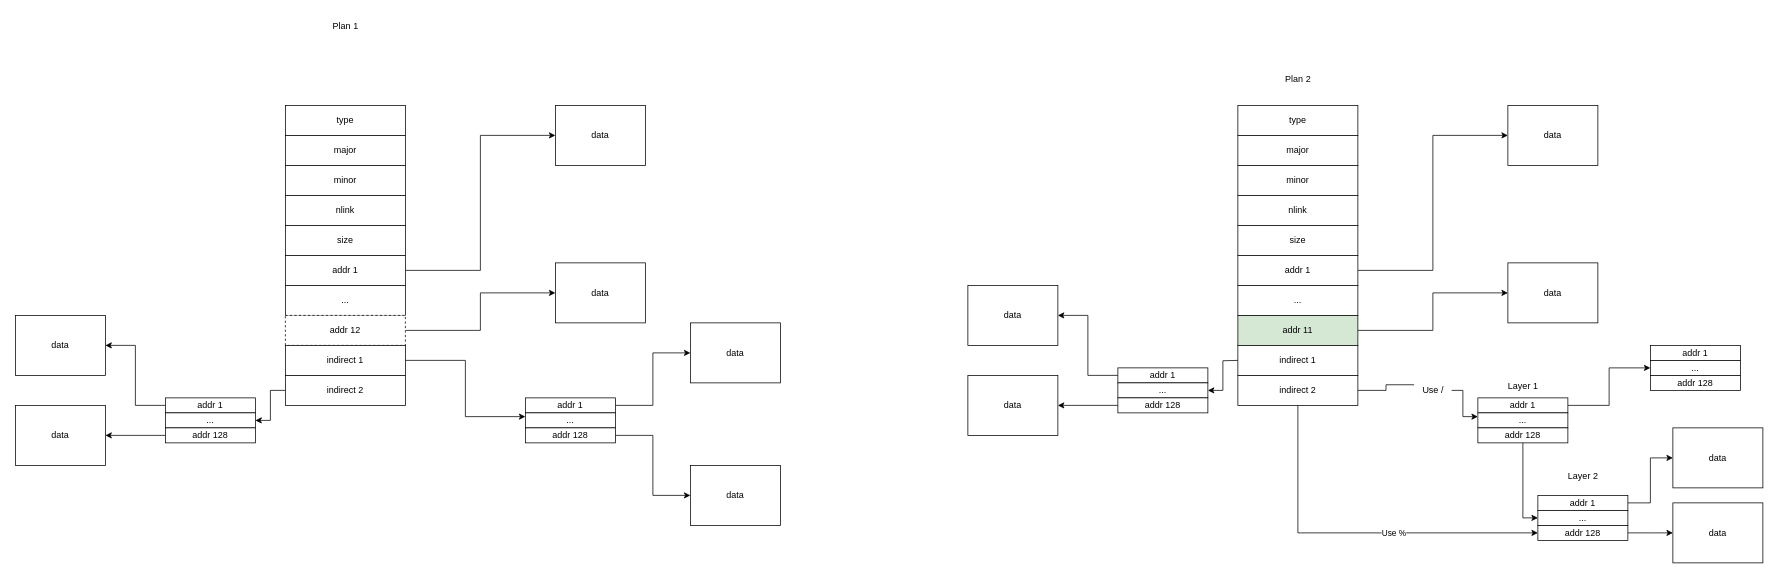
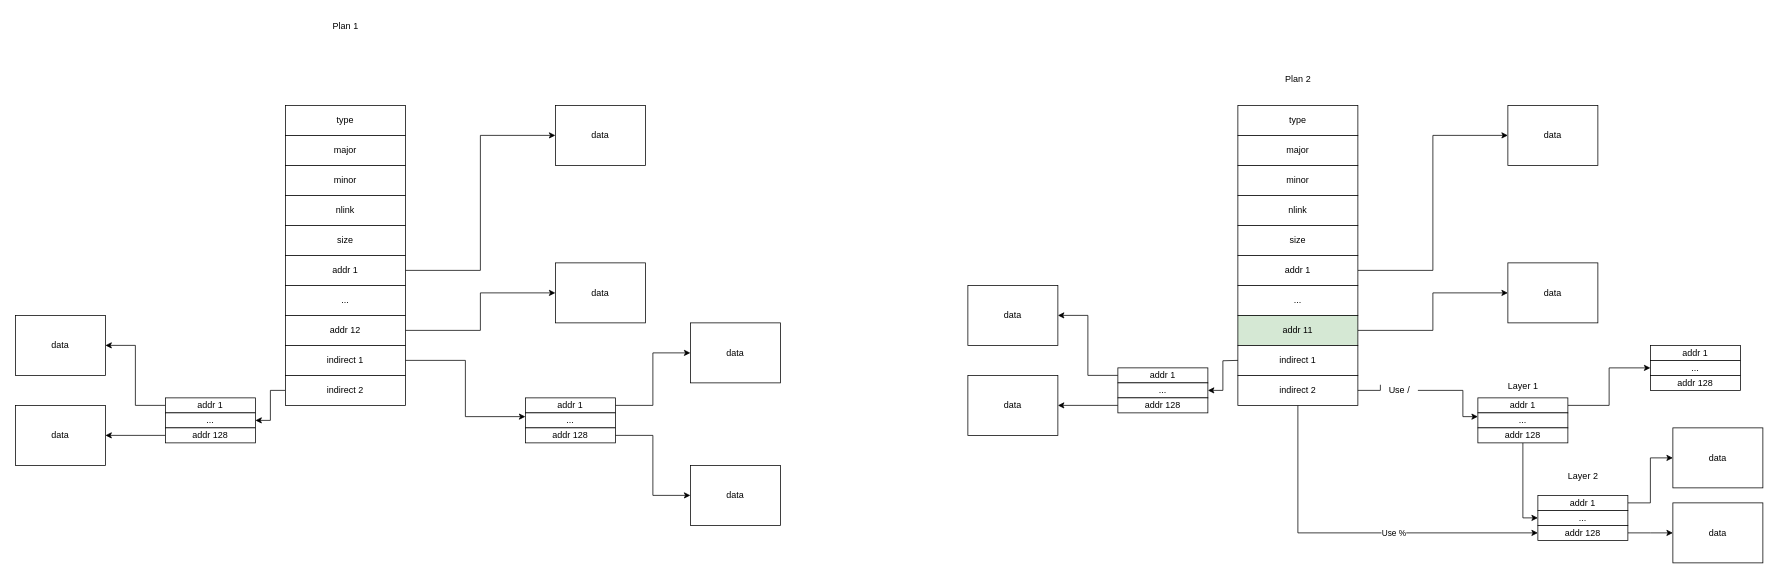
  <mxCell id="0" />
  <mxCell id="1" parent="0" />
  <mxCell id="2" value="type" style="rounded=0;whiteSpace=wrap;html=1;" parent="1" vertex="1"><mxGeometry x="380" y="140" width="160" height="40" as="geometry" /></mxCell>
  <mxCell id="3" value="major" style="rounded=0;whiteSpace=wrap;html=1;" parent="1" vertex="1"><mxGeometry x="380" y="180" width="160" height="40" as="geometry" /></mxCell>
  <mxCell id="4" value="minor" style="rounded=0;whiteSpace=wrap;html=1;" parent="1" vertex="1"><mxGeometry x="380" y="220" width="160" height="40" as="geometry" /></mxCell>
  <mxCell id="5" value="nlink" style="rounded=0;whiteSpace=wrap;html=1;" parent="1" vertex="1"><mxGeometry x="380" y="260" width="160" height="40" as="geometry" /></mxCell>
  <mxCell id="6" value="size" style="rounded=0;whiteSpace=wrap;html=1;" parent="1" vertex="1"><mxGeometry x="380" y="300" width="160" height="40" as="geometry" /></mxCell>
  <mxCell id="7" style="edgeStyle=orthogonalEdgeStyle;rounded=0;orthogonalLoop=1;jettySize=auto;html=1;entryX=0;entryY=0.5;entryDx=0;entryDy=0;" parent="1" source="8" target="12" edge="1"><mxGeometry relative="1" as="geometry" /></mxCell>
  <mxCell id="8" value="addr 1" style="rounded=0;whiteSpace=wrap;html=1;" parent="1" vertex="1"><mxGeometry x="380" y="340" width="160" height="40" as="geometry" /></mxCell>
  <mxCell id="9" value="..." style="rounded=0;whiteSpace=wrap;html=1;" parent="1" vertex="1"><mxGeometry x="380" y="380" width="160" height="40" as="geometry" /></mxCell>
  <mxCell id="10" style="edgeStyle=orthogonalEdgeStyle;rounded=0;orthogonalLoop=1;jettySize=auto;html=1;entryX=0;entryY=0.5;entryDx=0;entryDy=0;" parent="1" source="11" target="13" edge="1"><mxGeometry relative="1" as="geometry" /></mxCell>
- <mxCell id="11" value="addr 12" style="rounded=0;whiteSpace=wrap;html=1;dashed=1;" parent="1" vertex="1"><mxGeometry x="380" y="420" width="160" height="40" as="geometry" /></mxCell>
+ <mxCell id="11" value="addr 12" style="rounded=0;whiteSpace=wrap;html=1;" parent="1" vertex="1"><mxGeometry x="380" y="420" width="160" height="40" as="geometry" /></mxCell>
  <mxCell id="12" value="data" style="rounded=0;whiteSpace=wrap;html=1;" parent="1" vertex="1"><mxGeometry x="740" y="140" width="120" height="80" as="geometry" /></mxCell>
  <mxCell id="13" value="data" style="rounded=0;whiteSpace=wrap;html=1;" parent="1" vertex="1"><mxGeometry x="740" y="350" width="120" height="80" as="geometry" /></mxCell>
  <mxCell id="14" style="edgeStyle=orthogonalEdgeStyle;rounded=0;orthogonalLoop=1;jettySize=auto;html=1;entryX=0;entryY=0.25;entryDx=0;entryDy=0;" parent="1" source="15" target="20" edge="1"><mxGeometry relative="1" as="geometry" /></mxCell>
  <mxCell id="15" value="indirect 1" style="rounded=0;whiteSpace=wrap;html=1;" parent="1" vertex="1"><mxGeometry x="380" y="460" width="160" height="40" as="geometry" /></mxCell>
  <mxCell id="16" style="edgeStyle=orthogonalEdgeStyle;rounded=0;orthogonalLoop=1;jettySize=auto;html=1;entryX=1;entryY=0.5;entryDx=0;entryDy=0;" parent="1" source="17" target="27" edge="1"><mxGeometry relative="1" as="geometry" /></mxCell>
  <mxCell id="17" value="indirect 2" style="rounded=0;whiteSpace=wrap;html=1;" parent="1" vertex="1"><mxGeometry x="380" y="500" width="160" height="40" as="geometry" /></mxCell>
  <mxCell id="18" style="edgeStyle=orthogonalEdgeStyle;rounded=0;orthogonalLoop=1;jettySize=auto;html=1;entryX=0;entryY=0.5;entryDx=0;entryDy=0;" parent="1" source="19" target="23" edge="1"><mxGeometry relative="1" as="geometry" /></mxCell>
  <mxCell id="19" value="addr 1" style="rounded=0;whiteSpace=wrap;html=1;" parent="1" vertex="1"><mxGeometry x="700" y="530" width="120" height="20" as="geometry" /></mxCell>
  <mxCell id="20" value="..." style="rounded=0;whiteSpace=wrap;html=1;" parent="1" vertex="1"><mxGeometry x="700" y="550" width="120" height="20" as="geometry" /></mxCell>
  <mxCell id="21" style="edgeStyle=orthogonalEdgeStyle;rounded=0;orthogonalLoop=1;jettySize=auto;html=1;entryX=0;entryY=0.5;entryDx=0;entryDy=0;" parent="1" source="22" target="24" edge="1"><mxGeometry relative="1" as="geometry" /></mxCell>
  <mxCell id="22" value="addr 128" style="rounded=0;whiteSpace=wrap;html=1;" parent="1" vertex="1"><mxGeometry x="700" y="570" width="120" height="20" as="geometry" /></mxCell>
  <mxCell id="23" value="data" style="rounded=0;whiteSpace=wrap;html=1;" parent="1" vertex="1"><mxGeometry x="920" y="430" width="120" height="80" as="geometry" /></mxCell>
  <mxCell id="24" value="data" style="rounded=0;whiteSpace=wrap;html=1;" parent="1" vertex="1"><mxGeometry x="920" y="620" width="120" height="80" as="geometry" /></mxCell>
  <mxCell id="25" style="edgeStyle=orthogonalEdgeStyle;rounded=0;orthogonalLoop=1;jettySize=auto;html=1;entryX=1;entryY=0.5;entryDx=0;entryDy=0;" parent="1" source="26" target="30" edge="1"><mxGeometry relative="1" as="geometry" /></mxCell>
  <mxCell id="26" value="addr 1" style="rounded=0;whiteSpace=wrap;html=1;" parent="1" vertex="1"><mxGeometry x="220" y="530" width="120" height="20" as="geometry" /></mxCell>
  <mxCell id="27" value="..." style="rounded=0;whiteSpace=wrap;html=1;" parent="1" vertex="1"><mxGeometry x="220" y="550" width="120" height="20" as="geometry" /></mxCell>
  <mxCell id="28" style="edgeStyle=orthogonalEdgeStyle;rounded=0;orthogonalLoop=1;jettySize=auto;html=1;entryX=1;entryY=0.5;entryDx=0;entryDy=0;" parent="1" source="29" target="31" edge="1"><mxGeometry relative="1" as="geometry"><Array as="points"><mxPoint x="140" y="580" /></Array></mxGeometry></mxCell>
  <mxCell id="29" value="addr 128" style="rounded=0;whiteSpace=wrap;html=1;" parent="1" vertex="1"><mxGeometry x="220" y="570" width="120" height="20" as="geometry" /></mxCell>
  <mxCell id="30" value="data" style="rounded=0;whiteSpace=wrap;html=1;" parent="1" vertex="1"><mxGeometry x="20" y="420" width="120" height="80" as="geometry" /></mxCell>
  <mxCell id="31" value="data" style="rounded=0;whiteSpace=wrap;html=1;" parent="1" vertex="1"><mxGeometry x="20" y="540" width="120" height="80" as="geometry" /></mxCell>
  <mxCell id="32" value="Plan 1" style="text;html=1;align=center;verticalAlign=middle;resizable=0;points=[];autosize=1;strokeColor=none;fillColor=none;" parent="1" vertex="1"><mxGeometry x="430" y="20" width="60" height="30" as="geometry" /></mxCell>
  <mxCell id="33" value="type" style="rounded=0;whiteSpace=wrap;html=1;" parent="1" vertex="1"><mxGeometry x="1650" y="140" width="160" height="40" as="geometry" /></mxCell>
  <mxCell id="34" value="major" style="rounded=0;whiteSpace=wrap;html=1;" parent="1" vertex="1"><mxGeometry x="1650" y="180" width="160" height="40" as="geometry" /></mxCell>
  <mxCell id="35" value="minor" style="rounded=0;whiteSpace=wrap;html=1;" parent="1" vertex="1"><mxGeometry x="1650" y="220" width="160" height="40" as="geometry" /></mxCell>
  <mxCell id="36" value="nlink" style="rounded=0;whiteSpace=wrap;html=1;" parent="1" vertex="1"><mxGeometry x="1650" y="260" width="160" height="40" as="geometry" /></mxCell>
  <mxCell id="37" value="size" style="rounded=0;whiteSpace=wrap;html=1;" parent="1" vertex="1"><mxGeometry x="1650" y="300" width="160" height="40" as="geometry" /></mxCell>
  <mxCell id="38" style="edgeStyle=orthogonalEdgeStyle;rounded=0;orthogonalLoop=1;jettySize=auto;html=1;entryX=0;entryY=0.5;entryDx=0;entryDy=0;" parent="1" source="39" target="43" edge="1"><mxGeometry relative="1" as="geometry" /></mxCell>
  <mxCell id="39" value="addr 1" style="rounded=0;whiteSpace=wrap;html=1;" parent="1" vertex="1"><mxGeometry x="1650" y="340" width="160" height="40" as="geometry" /></mxCell>
  <mxCell id="40" value="..." style="rounded=0;whiteSpace=wrap;html=1;" parent="1" vertex="1"><mxGeometry x="1650" y="380" width="160" height="40" as="geometry" /></mxCell>
  <mxCell id="41" style="edgeStyle=orthogonalEdgeStyle;rounded=0;orthogonalLoop=1;jettySize=auto;html=1;entryX=0;entryY=0.5;entryDx=0;entryDy=0;" parent="1" source="42" target="44" edge="1"><mxGeometry relative="1" as="geometry" /></mxCell>
  <mxCell id="42" value="addr 11" style="rounded=0;whiteSpace=wrap;html=1;fillColor=#d5e8d4;" parent="1" vertex="1"><mxGeometry x="1650" y="420" width="160" height="40" as="geometry" /></mxCell>
  <mxCell id="43" value="data" style="rounded=0;whiteSpace=wrap;html=1;" parent="1" vertex="1"><mxGeometry x="2010" y="140" width="120" height="80" as="geometry" /></mxCell>
  <mxCell id="44" value="data" style="rounded=0;whiteSpace=wrap;html=1;" parent="1" vertex="1"><mxGeometry x="2010" y="350" width="120" height="80" as="geometry" /></mxCell>
  <mxCell id="45" style="edgeStyle=orthogonalEdgeStyle;rounded=0;orthogonalLoop=1;jettySize=auto;html=1;entryX=0;entryY=0.25;entryDx=0;entryDy=0;exitX=1;exitY=0.5;exitDx=0;exitDy=0;startArrow=none;" parent="1" source="76" target="52" edge="1"><mxGeometry relative="1" as="geometry"><Array as="points"><mxPoint x="1950" y="520" /><mxPoint x="1950" y="555" /></Array></mxGeometry></mxCell>
  <mxCell id="46" value="indirect 1" style="rounded=0;whiteSpace=wrap;html=1;" parent="1" vertex="1"><mxGeometry x="1650" y="460" width="160" height="40" as="geometry" /></mxCell>
  <mxCell id="47" style="edgeStyle=orthogonalEdgeStyle;rounded=0;orthogonalLoop=1;jettySize=auto;html=1;entryX=0;entryY=0.5;entryDx=0;entryDy=0;" parent="1" source="49" target="63" edge="1"><mxGeometry relative="1" as="geometry"><mxPoint x="1850" y="660" as="targetPoint" /><Array as="points"><mxPoint x="1730" y="710" /></Array></mxGeometry></mxCell>
  <mxCell id="48" value="Use %" style="edgeLabel;html=1;align=center;verticalAlign=middle;resizable=0;points=[];" parent="47" vertex="1" connectable="0"><mxGeometry x="0.212" y="3" relative="1" as="geometry"><mxPoint y="3" as="offset" /></mxGeometry></mxCell>
  <mxCell id="49" value="indirect 2" style="rounded=0;whiteSpace=wrap;html=1;" parent="1" vertex="1"><mxGeometry x="1650" y="500" width="160" height="40" as="geometry" /></mxCell>
  <mxCell id="50" style="edgeStyle=orthogonalEdgeStyle;rounded=0;orthogonalLoop=1;jettySize=auto;html=1;entryX=0;entryY=0.5;entryDx=0;entryDy=0;" parent="1" source="51" target="57" edge="1"><mxGeometry relative="1" as="geometry"><mxPoint x="2190" y="470" as="targetPoint" /></mxGeometry></mxCell>
  <mxCell id="51" value="addr 1" style="rounded=0;whiteSpace=wrap;html=1;" parent="1" vertex="1"><mxGeometry x="1970" y="530" width="120" height="20" as="geometry" /></mxCell>
  <mxCell id="52" value="..." style="rounded=0;whiteSpace=wrap;html=1;" parent="1" vertex="1"><mxGeometry x="1970" y="550" width="120" height="20" as="geometry" /></mxCell>
  <mxCell id="53" style="edgeStyle=orthogonalEdgeStyle;rounded=0;orthogonalLoop=1;jettySize=auto;html=1;entryX=0;entryY=0.5;entryDx=0;entryDy=0;" parent="1" source="54" target="61" edge="1"><mxGeometry relative="1" as="geometry"><mxPoint x="2190" y="660" as="targetPoint" /></mxGeometry></mxCell>
  <mxCell id="54" value="addr 128" style="rounded=0;whiteSpace=wrap;html=1;" parent="1" vertex="1"><mxGeometry x="1970" y="570" width="120" height="20" as="geometry" /></mxCell>
  <mxCell id="55" value="Plan 2" style="text;html=1;align=center;verticalAlign=middle;resizable=0;points=[];autosize=1;strokeColor=none;fillColor=none;" parent="1" vertex="1"><mxGeometry x="1700" y="90" width="60" height="30" as="geometry" /></mxCell>
  <mxCell id="56" value="addr 1" style="rounded=0;whiteSpace=wrap;html=1;" parent="1" vertex="1"><mxGeometry x="2200" y="460" width="120" height="20" as="geometry" /></mxCell>
  <mxCell id="57" value="..." style="rounded=0;whiteSpace=wrap;html=1;" parent="1" vertex="1"><mxGeometry x="2200" y="480" width="120" height="20" as="geometry" /></mxCell>
  <mxCell id="58" value="addr 128" style="rounded=0;whiteSpace=wrap;html=1;" parent="1" vertex="1"><mxGeometry x="2200" y="500" width="120" height="20" as="geometry" /></mxCell>
  <mxCell id="59" style="edgeStyle=orthogonalEdgeStyle;rounded=0;orthogonalLoop=1;jettySize=auto;html=1;entryX=0;entryY=0.5;entryDx=0;entryDy=0;" parent="1" source="60" target="67" edge="1"><mxGeometry relative="1" as="geometry"><mxPoint x="2190" y="540" as="targetPoint" /></mxGeometry></mxCell>
  <mxCell id="60" value="addr 1" style="rounded=0;whiteSpace=wrap;html=1;" parent="1" vertex="1"><mxGeometry x="2050" y="660" width="120" height="20" as="geometry" /></mxCell>
  <mxCell id="61" value="..." style="rounded=0;whiteSpace=wrap;html=1;" parent="1" vertex="1"><mxGeometry x="2050" y="680" width="120" height="20" as="geometry" /></mxCell>
  <mxCell id="62" style="edgeStyle=orthogonalEdgeStyle;rounded=0;orthogonalLoop=1;jettySize=auto;html=1;" parent="1" source="63" edge="1"><mxGeometry relative="1" as="geometry"><mxPoint x="2230" y="710" as="targetPoint" /></mxGeometry></mxCell>
  <mxCell id="63" value="addr 128" style="rounded=0;whiteSpace=wrap;html=1;" parent="1" vertex="1"><mxGeometry x="2050" y="700" width="120" height="20" as="geometry" /></mxCell>
  <mxCell id="64" value="Layer 1" style="text;html=1;align=center;verticalAlign=middle;resizable=0;points=[];autosize=1;strokeColor=none;fillColor=none;" parent="1" vertex="1"><mxGeometry x="2000" y="500" width="60" height="30" as="geometry" /></mxCell>
  <mxCell id="65" value="Layer 2" style="text;html=1;align=center;verticalAlign=middle;resizable=0;points=[];autosize=1;strokeColor=none;fillColor=none;" parent="1" vertex="1"><mxGeometry x="2080" y="620" width="60" height="30" as="geometry" /></mxCell>
  <mxCell id="66" value="data" style="rounded=0;whiteSpace=wrap;html=1;" parent="1" vertex="1"><mxGeometry x="2230" y="670" width="120" height="80" as="geometry" /></mxCell>
  <mxCell id="67" value="data" style="rounded=0;whiteSpace=wrap;html=1;" parent="1" vertex="1"><mxGeometry x="2230" y="570" width="120" height="80" as="geometry" /></mxCell>
  <mxCell id="68" style="edgeStyle=orthogonalEdgeStyle;rounded=0;orthogonalLoop=1;jettySize=auto;html=1;entryX=1;entryY=0.5;entryDx=0;entryDy=0;" parent="1" target="71" edge="1"><mxGeometry relative="1" as="geometry"><mxPoint x="1650" y="480" as="sourcePoint" /></mxGeometry></mxCell>
  <mxCell id="69" style="edgeStyle=orthogonalEdgeStyle;rounded=0;orthogonalLoop=1;jettySize=auto;html=1;entryX=1;entryY=0.5;entryDx=0;entryDy=0;" parent="1" source="70" target="74" edge="1"><mxGeometry relative="1" as="geometry" /></mxCell>
  <mxCell id="70" value="addr 1" style="rounded=0;whiteSpace=wrap;html=1;" parent="1" vertex="1"><mxGeometry x="1490" y="490" width="120" height="20" as="geometry" /></mxCell>
  <mxCell id="71" value="..." style="rounded=0;whiteSpace=wrap;html=1;" parent="1" vertex="1"><mxGeometry x="1490" y="510" width="120" height="20" as="geometry" /></mxCell>
  <mxCell id="72" style="edgeStyle=orthogonalEdgeStyle;rounded=0;orthogonalLoop=1;jettySize=auto;html=1;entryX=1;entryY=0.5;entryDx=0;entryDy=0;" parent="1" source="73" target="75" edge="1"><mxGeometry relative="1" as="geometry"><Array as="points"><mxPoint x="1410" y="540" /></Array></mxGeometry></mxCell>
  <mxCell id="73" value="addr 128" style="rounded=0;whiteSpace=wrap;html=1;" parent="1" vertex="1"><mxGeometry x="1490" y="530" width="120" height="20" as="geometry" /></mxCell>
  <mxCell id="74" value="data" style="rounded=0;whiteSpace=wrap;html=1;" parent="1" vertex="1"><mxGeometry x="1290" y="380" width="120" height="80" as="geometry" /></mxCell>
  <mxCell id="75" value="data" style="rounded=0;whiteSpace=wrap;html=1;" parent="1" vertex="1"><mxGeometry x="1290" y="500" width="120" height="80" as="geometry" /></mxCell>
- <mxCell id="76" value="Use /" style="text;html=1;align=center;verticalAlign=middle;resizable=0;points=[];autosize=1;strokeColor=none;fillColor=none;" parent="1" vertex="1"><mxGeometry x="1885" y="505" width="50" height="30" as="geometry" /></mxCell>
+ <mxCell id="76" value="Use /" style="text;html=1;align=center;verticalAlign=middle;resizable=0;points=[];autosize=1;strokeColor=none;fillColor=none;" parent="1" vertex="1"><mxGeometry x="1840" y="505" width="50" height="30" as="geometry" /></mxCell>
  <mxCell id="77" value="" style="edgeStyle=orthogonalEdgeStyle;rounded=0;orthogonalLoop=1;jettySize=auto;html=1;entryX=0;entryY=0.25;entryDx=0;entryDy=0;exitX=1;exitY=0.5;exitDx=0;exitDy=0;endArrow=none;" parent="1" source="49" target="76" edge="1"><mxGeometry relative="1" as="geometry"><mxPoint x="1810" y="520" as="sourcePoint" /><mxPoint x="1970" y="555" as="targetPoint" /><Array as="points" /></mxGeometry></mxCell>
